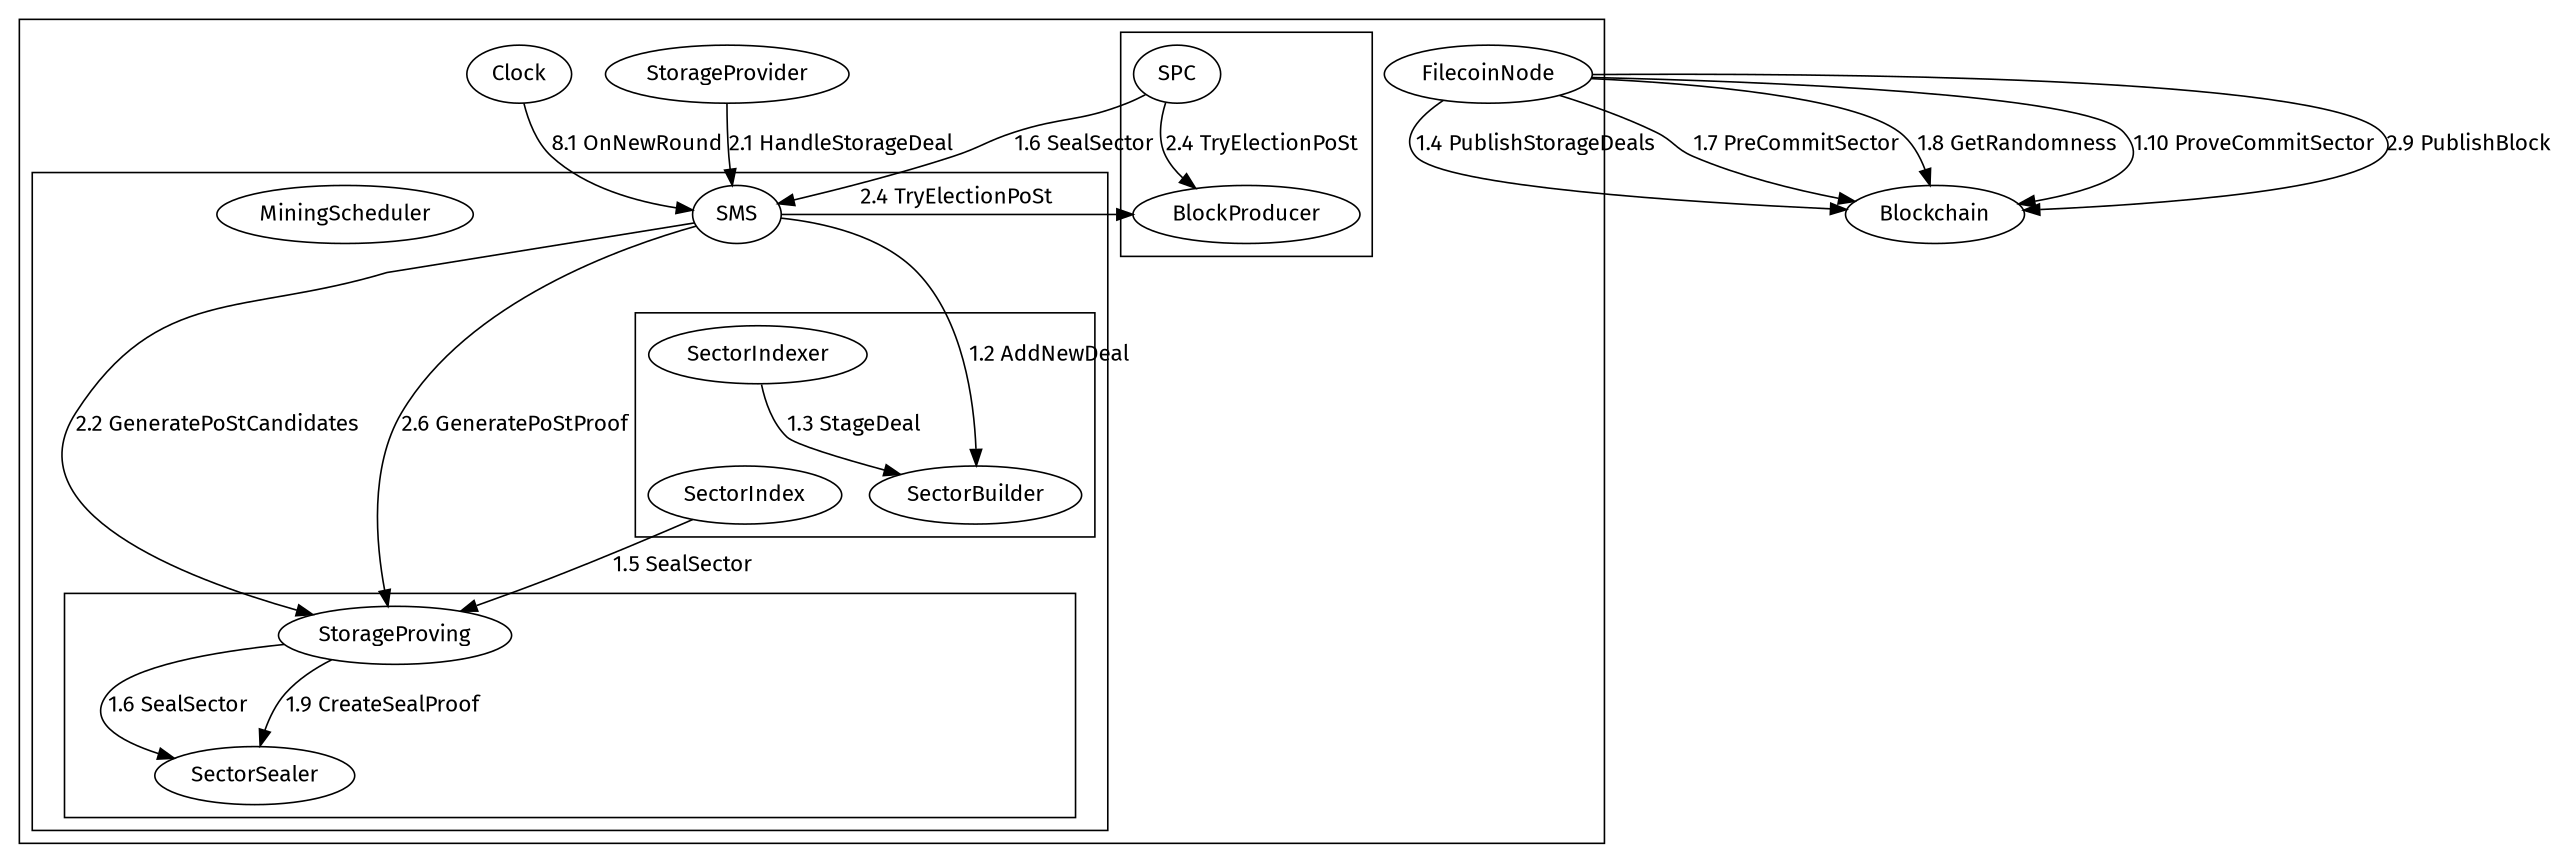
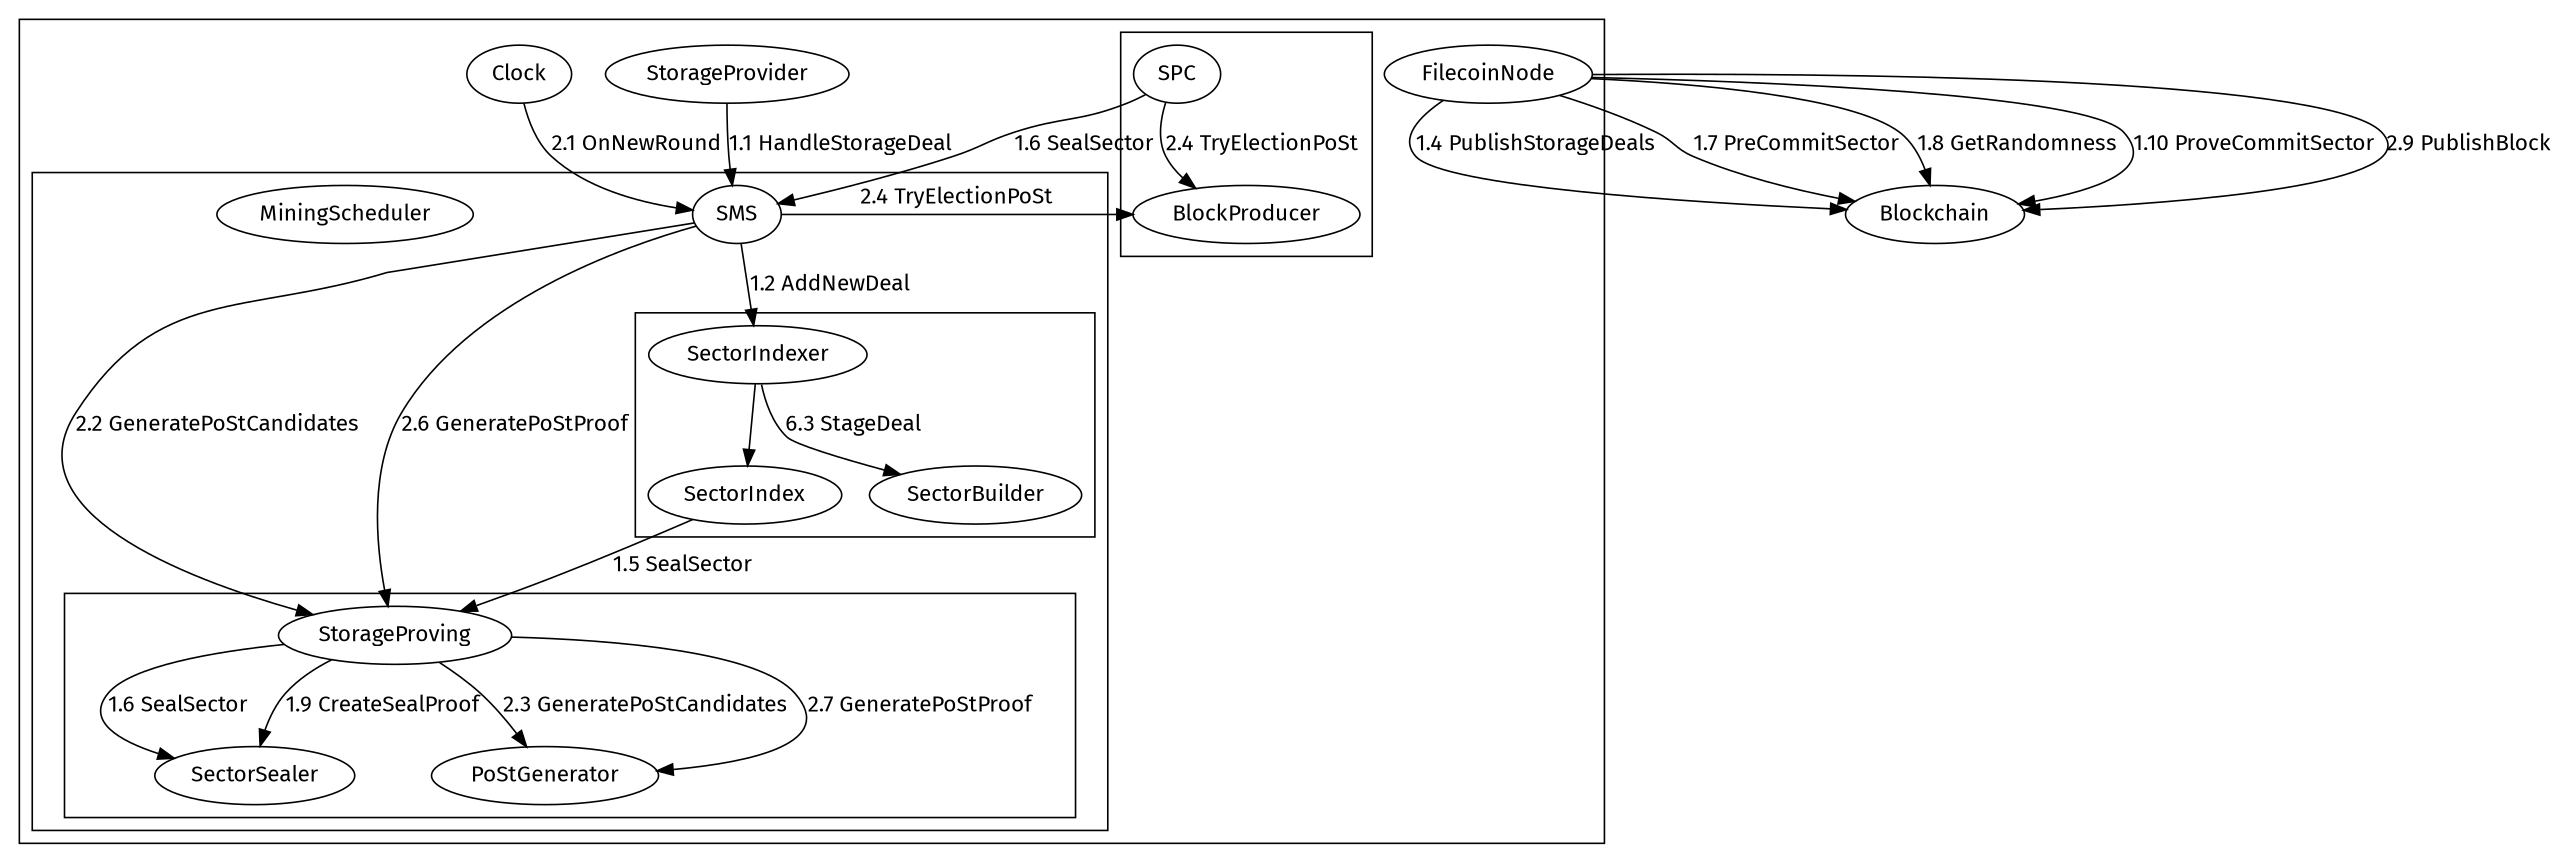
  digraph {
    fontname="Fira Sans"
    node [fontname="Fira Sans"]
    edge [fontname="Fira Sans"]
    SPC
    BlockProducer
    StorageProving
    SectorSealer
+   PoStGenerator
    SectorIndexer
    SectorIndex
    SectorBuilder
    SMS
    MiningScheduler
    StorageProvider
    FilecoinNode
    Clock
    Blockchain
    subgraph cluster_1 {
      StorageProvider
      FilecoinNode
      Clock
      subgraph cluster_2 {
        SPC
        BlockProducer
      }
      subgraph cluster_3 {
        SMS
        MiningScheduler
        subgraph cluster_4 {
          StorageProving
          SectorSealer
+         PoStGenerator
        }
        subgraph cluster_5 {
          SectorIndexer
          SectorIndex
          SectorBuilder
        }
      }
    }
    SPC -> BlockProducer [label="2.4 TryElectionPoSt"]
    SPC -> SMS [label="1.6 SealSector"]
    StorageProving -> SectorSealer [label="1.6 SealSector"]
    StorageProving -> SectorSealer [label="1.9 CreateSealProof"]
-   SectorIndexer -> SectorBuilder [label="1.3 StageDeal"]
+   StorageProving -> PoStGenerator [label="2.3 GeneratePoStCandidates"]
+   StorageProving -> PoStGenerator [label="2.7 GeneratePoStProof"]
+   SectorIndexer -> SectorIndex
+   SectorIndexer -> SectorBuilder [label="6.3 StageDeal"]
    SectorIndex -> StorageProving [label="1.5 SealSector"]
    SMS -> BlockProducer [label="2.4 TryElectionPoSt"]
    SMS -> StorageProving [label="2.2 GeneratePoStCandidates"]
    SMS -> StorageProving [label="2.6 GeneratePoStProof"]
-   SMS -> SectorBuilder [label="1.2 AddNewDeal"]
-   StorageProvider -> SMS [label="2.1 HandleStorageDeal"]
+   SMS -> SectorIndexer [label="1.2 AddNewDeal"]
+   StorageProvider -> SMS [label="1.1 HandleStorageDeal"]
    FilecoinNode -> Blockchain [label="1.4 PublishStorageDeals"]
    FilecoinNode -> Blockchain [label="1.7 PreCommitSector"]
    FilecoinNode -> Blockchain [label="1.8 GetRandomness"]
    FilecoinNode -> Blockchain [label="1.10 ProveCommitSector"]
    FilecoinNode -> Blockchain [label="2.9 PublishBlock"]
-   Clock -> SMS [label="8.1 OnNewRound"]
+   Clock -> SMS [label="2.1 OnNewRound"]
  }
